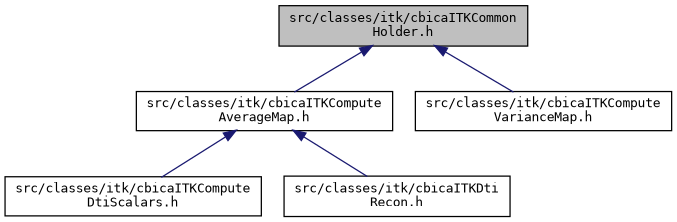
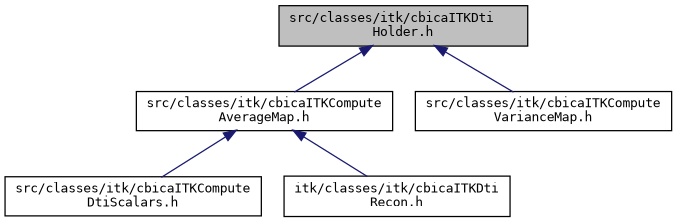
  digraph {
    fontname="DejaVu Sans Mono"
    node [color=black fillcolor=white fontname="DejaVu Sans Mono" fontsize=10 shape=record style=filled]
    edge [color=midnightblue dir=back fontname="DejaVu Sans Mono" fontsize=10 labelfontname=Helvetica labelfontsize=10 style=solid]
-   n1 [fillcolor=grey75 fontcolor=black height=0.2 label="src/classes/itk/cbicaITKCommon\lHolder.h" width=0.4]
+   n1 [fillcolor=grey75 fontcolor=black height=0.2 label="src/classes/itk/cbicaITKDti\lHolder.h" width=0.4]
    n2 [height=0.2 label="src/classes/itk/cbicaITKCompute\lAverageMap.h" width=0.4]
    n3 [height=0.2 label="src/classes/itk/cbicaITKCompute\lVarianceMap.h" width=0.4]
    n4 [height=0.2 label="src/classes/itk/cbicaITKCompute\lDtiScalars.h" width=0.4]
-   n5 [height=0.2 label="src/classes/itk/cbicaITKDti\lRecon.h" width=0.4]
+   n5 [height=0.2 label="itk/classes/itk/cbicaITKDti\lRecon.h" width=0.4]
    n1 -> n2
    n1 -> n3
    n2 -> n4
    n2 -> n5
  }
